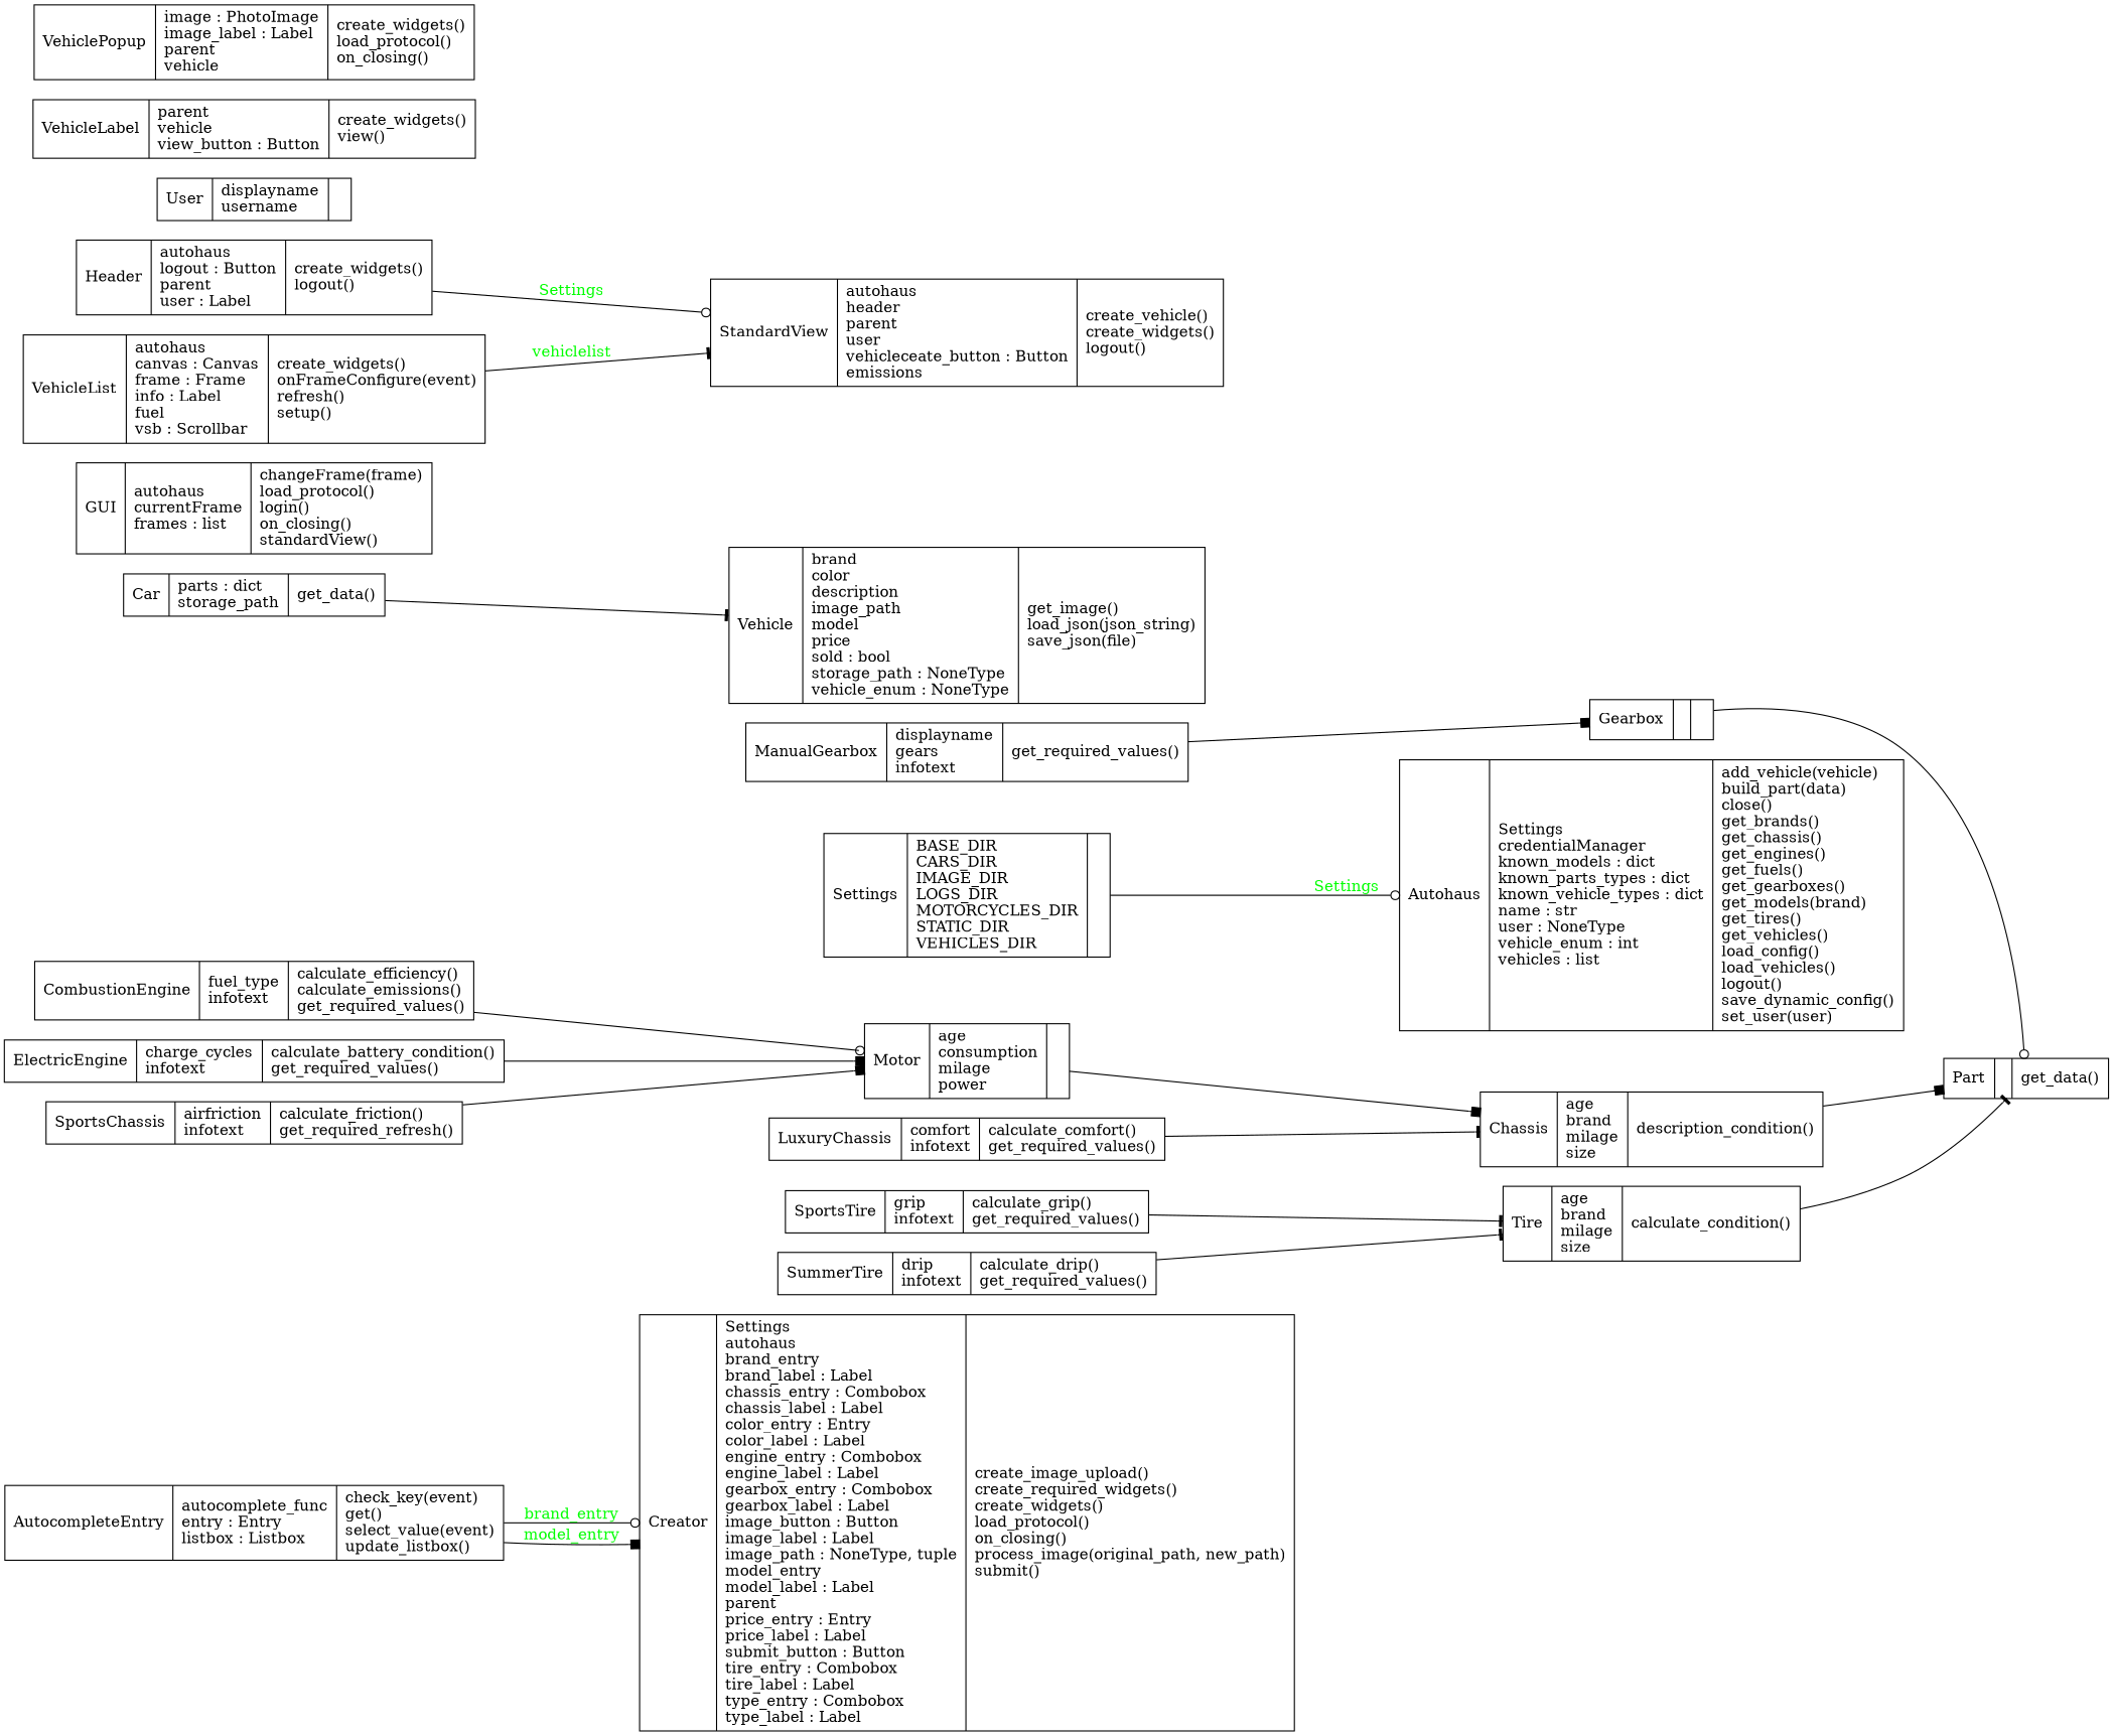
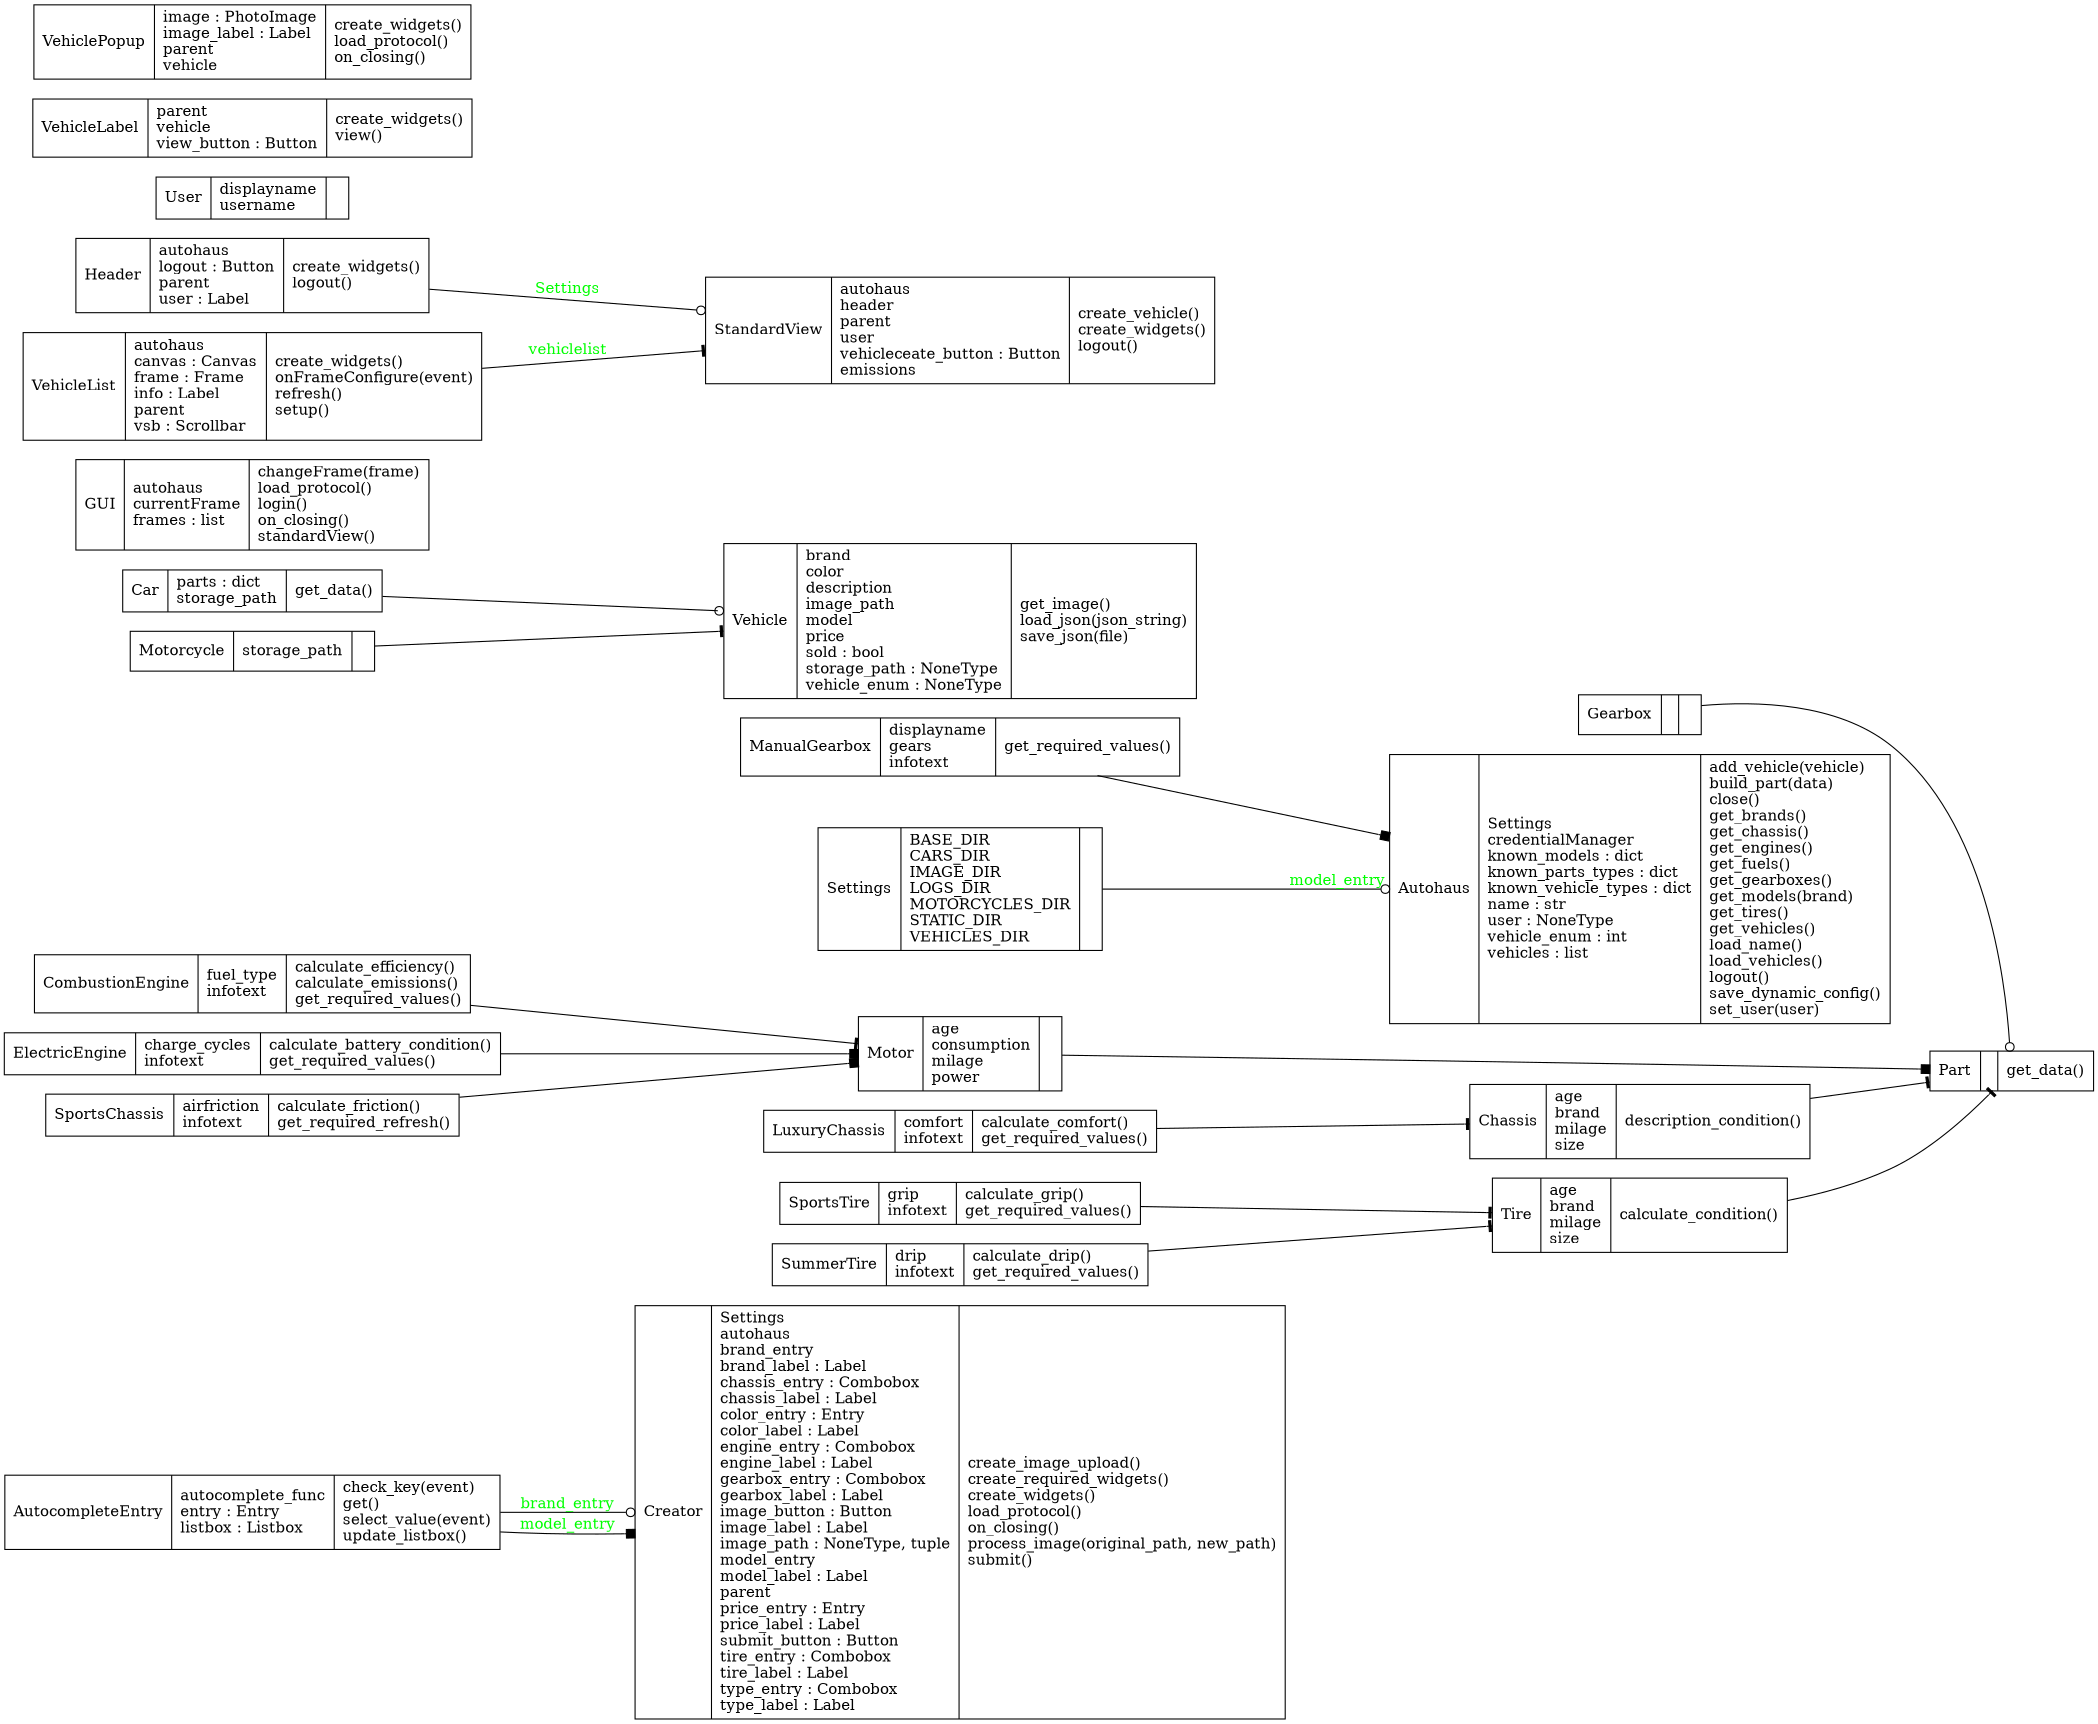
  digraph {
    rankdir=LR
    node [color=black fontcolor=black shape=record style=solid]
    edge [arrowhead=tee arrowtail=none]
    n1 [label=<{AutocompleteEntry|autocomplete_func<br ALIGN="LEFT"/>entry : Entry<br ALIGN="LEFT"/>listbox : Listbox<br ALIGN="LEFT"/>|check_key(event)<br ALIGN="LEFT"/>get()<br ALIGN="LEFT"/>select_value(event)<br ALIGN="LEFT"/>update_listbox()<br ALIGN="LEFT"/>}>]
    n2 [label=<{Creator|Settings<br ALIGN="LEFT"/>autohaus<br ALIGN="LEFT"/>brand_entry<br ALIGN="LEFT"/>brand_label : Label<br ALIGN="LEFT"/>chassis_entry : Combobox<br ALIGN="LEFT"/>chassis_label : Label<br ALIGN="LEFT"/>color_entry : Entry<br ALIGN="LEFT"/>color_label : Label<br ALIGN="LEFT"/>engine_entry : Combobox<br ALIGN="LEFT"/>engine_label : Label<br ALIGN="LEFT"/>gearbox_entry : Combobox<br ALIGN="LEFT"/>gearbox_label : Label<br ALIGN="LEFT"/>image_button : Button<br ALIGN="LEFT"/>image_label : Label<br ALIGN="LEFT"/>image_path : NoneType, tuple<br ALIGN="LEFT"/>model_entry<br ALIGN="LEFT"/>model_label : Label<br ALIGN="LEFT"/>parent<br ALIGN="LEFT"/>price_entry : Entry<br ALIGN="LEFT"/>price_label : Label<br ALIGN="LEFT"/>submit_button : Button<br ALIGN="LEFT"/>tire_entry : Combobox<br ALIGN="LEFT"/>tire_label : Label<br ALIGN="LEFT"/>type_entry : Combobox<br ALIGN="LEFT"/>type_label : Label<br ALIGN="LEFT"/>|create_image_upload()<br ALIGN="LEFT"/>create_required_widgets()<br ALIGN="LEFT"/>create_widgets()<br ALIGN="LEFT"/>load_protocol()<br ALIGN="LEFT"/>on_closing()<br ALIGN="LEFT"/>process_image(original_path, new_path)<br ALIGN="LEFT"/>submit()<br ALIGN="LEFT"/>}>]
-   n3 [label=<{Autohaus|Settings<br ALIGN="LEFT"/>credentialManager<br ALIGN="LEFT"/>known_models : dict<br ALIGN="LEFT"/>known_parts_types : dict<br ALIGN="LEFT"/>known_vehicle_types : dict<br ALIGN="LEFT"/>name : str<br ALIGN="LEFT"/>user : NoneType<br ALIGN="LEFT"/>vehicle_enum : int<br ALIGN="LEFT"/>vehicles : list<br ALIGN="LEFT"/>|add_vehicle(vehicle)<br ALIGN="LEFT"/>build_part(data)<br ALIGN="LEFT"/>close()<br ALIGN="LEFT"/>get_brands()<br ALIGN="LEFT"/>get_chassis()<br ALIGN="LEFT"/>get_engines()<br ALIGN="LEFT"/>get_fuels()<br ALIGN="LEFT"/>get_gearboxes()<br ALIGN="LEFT"/>get_models(brand)<br ALIGN="LEFT"/>get_tires()<br ALIGN="LEFT"/>get_vehicles()<br ALIGN="LEFT"/>load_config()<br ALIGN="LEFT"/>load_vehicles()<br ALIGN="LEFT"/>logout()<br ALIGN="LEFT"/>save_dynamic_config()<br ALIGN="LEFT"/>set_user(user)<br ALIGN="LEFT"/>}>]
+   n3 [label=<{Autohaus|Settings<br ALIGN="LEFT"/>credentialManager<br ALIGN="LEFT"/>known_models : dict<br ALIGN="LEFT"/>known_parts_types : dict<br ALIGN="LEFT"/>known_vehicle_types : dict<br ALIGN="LEFT"/>name : str<br ALIGN="LEFT"/>user : NoneType<br ALIGN="LEFT"/>vehicle_enum : int<br ALIGN="LEFT"/>vehicles : list<br ALIGN="LEFT"/>|add_vehicle(vehicle)<br ALIGN="LEFT"/>build_part(data)<br ALIGN="LEFT"/>close()<br ALIGN="LEFT"/>get_brands()<br ALIGN="LEFT"/>get_chassis()<br ALIGN="LEFT"/>get_engines()<br ALIGN="LEFT"/>get_fuels()<br ALIGN="LEFT"/>get_gearboxes()<br ALIGN="LEFT"/>get_models(brand)<br ALIGN="LEFT"/>get_tires()<br ALIGN="LEFT"/>get_vehicles()<br ALIGN="LEFT"/>load_name()<br ALIGN="LEFT"/>load_vehicles()<br ALIGN="LEFT"/>logout()<br ALIGN="LEFT"/>save_dynamic_config()<br ALIGN="LEFT"/>set_user(user)<br ALIGN="LEFT"/>}>]
    n4 [label=<{Gearbox|<br ALIGN="LEFT"/>|}>]
    n5 [label=<{Part|<br ALIGN="LEFT"/>|get_data()<br ALIGN="LEFT"/>}>]
    n6 [label=<{Car|parts : dict<br ALIGN="LEFT"/>storage_path<br ALIGN="LEFT"/>|get_data()<br ALIGN="LEFT"/>}>]
    n7 [label=<{Vehicle|brand<br ALIGN="LEFT"/>color<br ALIGN="LEFT"/>description<br ALIGN="LEFT"/>image_path<br ALIGN="LEFT"/>model<br ALIGN="LEFT"/>price<br ALIGN="LEFT"/>sold : bool<br ALIGN="LEFT"/>storage_path : NoneType<br ALIGN="LEFT"/>vehicle_enum : NoneType<br ALIGN="LEFT"/>|get_image()<br ALIGN="LEFT"/>load_json(json_string)<br ALIGN="LEFT"/>save_json(file)<br ALIGN="LEFT"/>}>]
    n8 [label=<{Chassis|age<br ALIGN="LEFT"/>brand<br ALIGN="LEFT"/>milage<br ALIGN="LEFT"/>size<br ALIGN="LEFT"/>|description_condition()<br ALIGN="LEFT"/>}>]
    n9 [label=<{CombustionEngine|fuel_type<br ALIGN="LEFT"/>infotext<br ALIGN="LEFT"/>|calculate_efficiency()<br ALIGN="LEFT"/>calculate_emissions()<br ALIGN="LEFT"/>get_required_values()<br ALIGN="LEFT"/>}>]
    n10 [label=<{Motor|age<br ALIGN="LEFT"/>consumption<br ALIGN="LEFT"/>milage<br ALIGN="LEFT"/>power<br ALIGN="LEFT"/>|}>]
    n11 [label=<{ElectricEngine|charge_cycles<br ALIGN="LEFT"/>infotext<br ALIGN="LEFT"/>|calculate_battery_condition()<br ALIGN="LEFT"/>get_required_values()<br ALIGN="LEFT"/>}>]
    n12 [label=<{GUI|autohaus<br ALIGN="LEFT"/>currentFrame<br ALIGN="LEFT"/>frames : list<br ALIGN="LEFT"/>|changeFrame(frame)<br ALIGN="LEFT"/>load_protocol()<br ALIGN="LEFT"/>login()<br ALIGN="LEFT"/>on_closing()<br ALIGN="LEFT"/>standardView()<br ALIGN="LEFT"/>}>]
    n13 [label=<{Header|autohaus<br ALIGN="LEFT"/>logout : Button<br ALIGN="LEFT"/>parent<br ALIGN="LEFT"/>user : Label<br ALIGN="LEFT"/>|create_widgets()<br ALIGN="LEFT"/>logout()<br ALIGN="LEFT"/>}>]
    n14 [label=<{StandardView|autohaus<br ALIGN="LEFT"/>header<br ALIGN="LEFT"/>parent<br ALIGN="LEFT"/>user<br ALIGN="LEFT"/>vehicleceate_button : Button<br ALIGN="LEFT"/>emissions<br ALIGN="LEFT"/>|create_vehicle()<br ALIGN="LEFT"/>create_widgets()<br ALIGN="LEFT"/>logout()<br ALIGN="LEFT"/>}>]
    n15 [label=<{LuxuryChassis|comfort<br ALIGN="LEFT"/>infotext<br ALIGN="LEFT"/>|calculate_comfort()<br ALIGN="LEFT"/>get_required_values()<br ALIGN="LEFT"/>}>]
    n16 [label=<{ManualGearbox|displayname<br ALIGN="LEFT"/>gears<br ALIGN="LEFT"/>infotext<br ALIGN="LEFT"/>|get_required_values()<br ALIGN="LEFT"/>}>]
+   n17 [label=<{Motorcycle|storage_path<br ALIGN="LEFT"/>|}>]
    n18 [label=<{Settings|BASE_DIR<br ALIGN="LEFT"/>CARS_DIR<br ALIGN="LEFT"/>IMAGE_DIR<br ALIGN="LEFT"/>LOGS_DIR<br ALIGN="LEFT"/>MOTORCYCLES_DIR<br ALIGN="LEFT"/>STATIC_DIR<br ALIGN="LEFT"/>VEHICLES_DIR<br ALIGN="LEFT"/>|}>]
    n19 [label=<{SportsChassis|airfriction<br ALIGN="LEFT"/>infotext<br ALIGN="LEFT"/>|calculate_friction()<br ALIGN="LEFT"/>get_required_refresh()<br ALIGN="LEFT"/>}>]
    n20 [label=<{SportsTire|grip<br ALIGN="LEFT"/>infotext<br ALIGN="LEFT"/>|calculate_grip()<br ALIGN="LEFT"/>get_required_values()<br ALIGN="LEFT"/>}>]
    n21 [label=<{Tire|age<br ALIGN="LEFT"/>brand<br ALIGN="LEFT"/>milage<br ALIGN="LEFT"/>size<br ALIGN="LEFT"/>|calculate_condition()<br ALIGN="LEFT"/>}>]
    n22 [label=<{SummerTire|drip<br ALIGN="LEFT"/>infotext<br ALIGN="LEFT"/>|calculate_drip()<br ALIGN="LEFT"/>get_required_values()<br ALIGN="LEFT"/>}>]
    n23 [label=<{User|displayname<br ALIGN="LEFT"/>username<br ALIGN="LEFT"/>|}>]
    n24 [label=<{VehicleLabel|parent<br ALIGN="LEFT"/>vehicle<br ALIGN="LEFT"/>view_button : Button<br ALIGN="LEFT"/>|create_widgets()<br ALIGN="LEFT"/>view()<br ALIGN="LEFT"/>}>]
-   n25 [label=<{VehicleList|autohaus<br ALIGN="LEFT"/>canvas : Canvas<br ALIGN="LEFT"/>frame : Frame<br ALIGN="LEFT"/>info : Label<br ALIGN="LEFT"/>fuel<br ALIGN="LEFT"/>vsb : Scrollbar<br ALIGN="LEFT"/>|create_widgets()<br ALIGN="LEFT"/>onFrameConfigure(event)<br ALIGN="LEFT"/>refresh()<br ALIGN="LEFT"/>setup()<br ALIGN="LEFT"/>}>]
+   n25 [label=<{VehicleList|autohaus<br ALIGN="LEFT"/>canvas : Canvas<br ALIGN="LEFT"/>frame : Frame<br ALIGN="LEFT"/>info : Label<br ALIGN="LEFT"/>parent<br ALIGN="LEFT"/>vsb : Scrollbar<br ALIGN="LEFT"/>|create_widgets()<br ALIGN="LEFT"/>onFrameConfigure(event)<br ALIGN="LEFT"/>refresh()<br ALIGN="LEFT"/>setup()<br ALIGN="LEFT"/>}>]
    n26 [label=<{VehiclePopup|image : PhotoImage<br ALIGN="LEFT"/>image_label : Label<br ALIGN="LEFT"/>parent<br ALIGN="LEFT"/>vehicle<br ALIGN="LEFT"/>|create_widgets()<br ALIGN="LEFT"/>load_protocol()<br ALIGN="LEFT"/>on_closing()<br ALIGN="LEFT"/>}>]
    n1 -> n2 [arrowhead=odot fontcolor=green label=brand_entry style=solid]
    n1 -> n2 [arrowhead=box fontcolor=green label=model_entry style=solid]
    n4 -> n5 [arrowhead=odot]
-   n6 -> n7
-   n8 -> n5 [arrowhead=box]
-   n9 -> n10 [arrowhead=odot]
-   n10 -> n8 [arrowhead=box]
+   n6 -> n7 [arrowhead=odot]
+   n8 -> n5
+   n9 -> n10
+   n10 -> n5 [arrowhead=box]
    n11 -> n10 [arrowhead=box]
    n13 -> n14 [arrowhead=odot fontcolor=green label=Settings style=solid]
    n15 -> n8
-   n16 -> n4 [arrowhead=box]
-   n18 -> n3 [arrowhead=odot fontcolor=green label=Settings style=solid]
+   n16 -> n3 [arrowhead=box]
+   n17 -> n7
+   n18 -> n3 [arrowhead=odot fontcolor=green label=model_entry style=solid]
    n19 -> n10 [arrowhead=box]
    n20 -> n21
    n21 -> n5
    n22 -> n21
    n25 -> n14 [fontcolor=green label=vehiclelist style=solid]
  }
